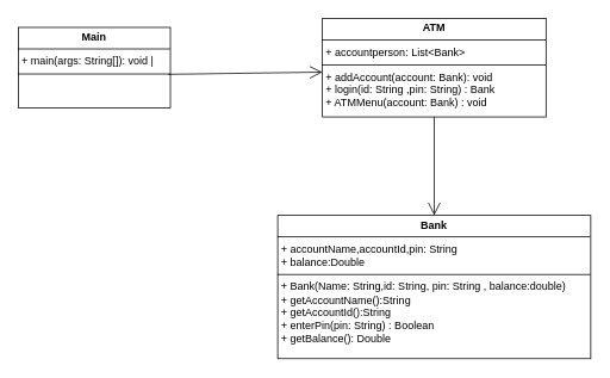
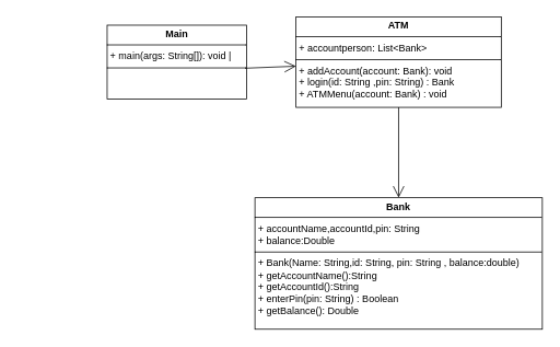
  <mxCell id="0" />
  <mxCell id="1" parent="0" />
- <mxCell id="2" value="&lt;p style=&quot;margin:0px;margin-top:4px;text-align:center;&quot;&gt;&lt;b&gt;Main&lt;/b&gt;&lt;/p&gt;&lt;hr size=&quot;1&quot; style=&quot;border-style:solid;&quot;&gt;&lt;p style=&quot;margin:0px;margin-left:4px;&quot;&gt;+ main(args: String[]): void |&lt;/p&gt;&lt;hr size=&quot;1&quot; style=&quot;border-style:solid;&quot;&gt;&lt;p style=&quot;margin:0px;margin-left:4px;&quot;&gt;&lt;br&gt;&lt;/p&gt;" style="verticalAlign=top;align=left;overflow=fill;html=1;whiteSpace=wrap;" vertex="1" parent="1"><mxGeometry x="20" y="30" width="170" height="90" as="geometry" /></mxCell>
+ <mxCell id="2" value="&lt;p style=&quot;margin:0px;margin-top:4px;text-align:center;&quot;&gt;&lt;b&gt;Main&lt;/b&gt;&lt;/p&gt;&lt;hr size=&quot;1&quot; style=&quot;border-style:solid;&quot;&gt;&lt;p style=&quot;margin:0px;margin-left:4px;&quot;&gt;+ main(args: String[]): void |&lt;/p&gt;&lt;hr size=&quot;1&quot; style=&quot;border-style:solid;&quot;&gt;&lt;p style=&quot;margin:0px;margin-left:4px;&quot;&gt;&lt;br&gt;&lt;/p&gt;" style="verticalAlign=top;align=left;overflow=fill;html=1;whiteSpace=wrap;" vertex="1" parent="1"><mxGeometry x="130" y="30" width="170" height="90" as="geometry" /></mxCell>
  <mxCell id="3" value="&lt;p style=&quot;margin:0px;margin-top:4px;text-align:center;&quot;&gt;&lt;b&gt;ATM&lt;/b&gt;&lt;/p&gt;&lt;hr size=&quot;1&quot; style=&quot;border-style:solid;&quot;&gt;&lt;p style=&quot;margin:0px;margin-left:4px;&quot;&gt;+ accountperson&lt;span style=&quot;background-color: initial;&quot;&gt;: List&amp;lt;Bank&amp;gt;&lt;/span&gt;&lt;/p&gt;&lt;hr size=&quot;1&quot; style=&quot;border-style:solid;&quot;&gt;&lt;p style=&quot;margin:0px;margin-left:4px;&quot;&gt;+ addAccount(account: Bank): void&lt;/p&gt;&lt;p style=&quot;margin:0px;margin-left:4px;&quot;&gt;+ login(id: String ,pin: String) : Bank&lt;/p&gt;&lt;p style=&quot;margin:0px;margin-left:4px;&quot;&gt;+ ATMMenu(account: Bank) : void&lt;/p&gt;" style="verticalAlign=top;align=left;overflow=fill;html=1;whiteSpace=wrap;" vertex="1" parent="1"><mxGeometry x="360" y="20" width="250" height="110" as="geometry" /></mxCell>
  <mxCell id="4" value="&lt;p style=&quot;margin:0px;margin-top:4px;text-align:center;&quot;&gt;&lt;b&gt;Bank&lt;/b&gt;&lt;/p&gt;&lt;hr size=&quot;1&quot; style=&quot;border-style:solid;&quot;&gt;&lt;p style=&quot;margin:0px;margin-left:4px;&quot;&gt;+ accountName,accountId,pin: String&lt;/p&gt;&lt;p style=&quot;margin:0px;margin-left:4px;&quot;&gt;+ balance:Double&lt;/p&gt;&lt;hr size=&quot;1&quot; style=&quot;border-style:solid;&quot;&gt;&lt;p style=&quot;margin:0px;margin-left:4px;&quot;&gt;+ Bank(Name: String,id: String, pin: String , balance:double)&amp;nbsp;&lt;/p&gt;&lt;p style=&quot;margin:0px;margin-left:4px;&quot;&gt;+ getAccountName():String&lt;/p&gt;&lt;p style=&quot;margin:0px;margin-left:4px;&quot;&gt;+ getAccountId():String&lt;/p&gt;&lt;p style=&quot;margin:0px;margin-left:4px;&quot;&gt;+ enterPin(pin: String) : Boolean&lt;/p&gt;&lt;p style=&quot;margin:0px;margin-left:4px;&quot;&gt;+ getBalance(): Double&lt;/p&gt;&lt;p style=&quot;margin:0px;margin-left:4px;&quot;&gt;&lt;br&gt;&lt;/p&gt;" style="verticalAlign=top;align=left;overflow=fill;html=1;whiteSpace=wrap;" vertex="1" parent="1"><mxGeometry x="310" y="240" width="350" height="160" as="geometry" /></mxCell>
  <mxCell id="5" value="" style="endArrow=open;endFill=1;endSize=12;html=1;rounded=0;entryX=0;entryY=0.545;entryDx=0;entryDy=0;entryPerimeter=0;exitX=0.988;exitY=0.582;exitDx=0;exitDy=0;exitPerimeter=0;" edge="1" parent="1" source="2" target="3"><mxGeometry width="160" relative="1" as="geometry"><mxPoint x="190" y="80" as="sourcePoint" /><mxPoint x="350" y="80" as="targetPoint" /></mxGeometry></mxCell>
  <mxCell id="6" value="" style="endArrow=open;endFill=1;endSize=12;html=1;rounded=0;entryX=0.5;entryY=0;entryDx=0;entryDy=0;exitX=0.5;exitY=1;exitDx=0;exitDy=0;" edge="1" parent="1" source="3" target="4"><mxGeometry width="160" relative="1" as="geometry"><mxPoint x="330" y="190" as="sourcePoint" /><mxPoint x="490" y="190" as="targetPoint" /></mxGeometry></mxCell>
